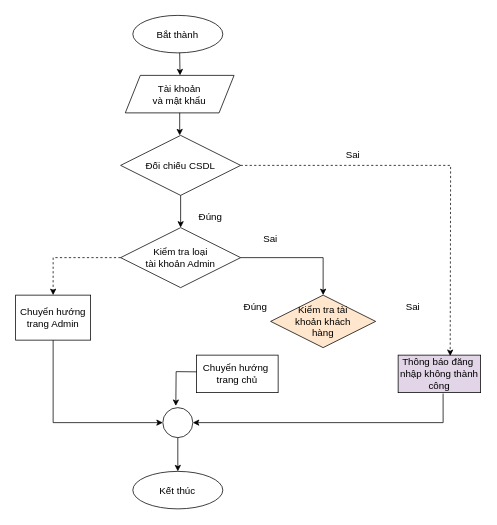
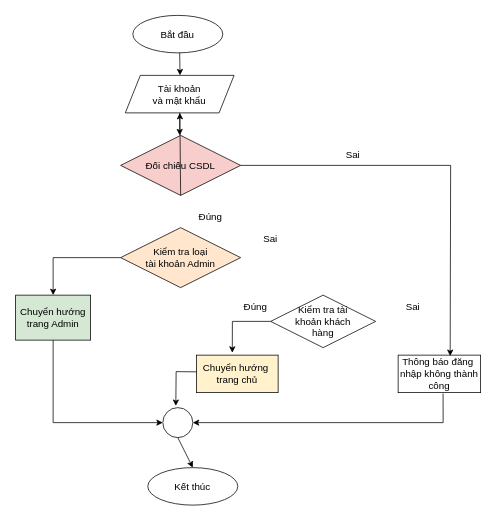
  <mxCell id="0" />
  <mxCell id="1" parent="0" />
- <mxCell id="2" value="Bắt thành" style="ellipse;whiteSpace=wrap;html=1;fontSize=13;" parent="1" vertex="1"><mxGeometry x="176.25" y="20" width="120" height="50" as="geometry" /></mxCell>
+ <mxCell id="2" value="Bắt đầu" style="ellipse;whiteSpace=wrap;html=1;fontSize=13;" parent="1" vertex="1"><mxGeometry x="176.25" y="20" width="120" height="50" as="geometry" /></mxCell>
  <mxCell id="3" value="Tài khoản&lt;br style=&quot;font-size: 13px;&quot;&gt;và mật khẩu" style="shape=parallelogram;perimeter=parallelogramPerimeter;whiteSpace=wrap;html=1;fixedSize=1;fontSize=13;" parent="1" vertex="1"><mxGeometry x="166.25" y="100" width="145" height="50" as="geometry" /></mxCell>
  <mxCell id="4" value="" style="endArrow=classic;html=1;rounded=0;exitX=0.5;exitY=1;exitDx=0;exitDy=0;entryX=0.503;entryY=0;entryDx=0;entryDy=0;entryPerimeter=0;fontSize=13;" parent="1" target="3" edge="1"><mxGeometry width="50" height="50" relative="1" as="geometry"><mxPoint x="238.75" y="70" as="sourcePoint" /><mxPoint x="241.75" y="170" as="targetPoint" /></mxGeometry></mxCell>
- <mxCell id="5" value="Kiểm tra loại&lt;br style=&quot;font-size: 13px;&quot;&gt;tài khoản Admin" style="rhombus;whiteSpace=wrap;html=1;fontSize=13;" parent="1" vertex="1"><mxGeometry x="160" y="303" width="160" height="80" as="geometry" /></mxCell>
- <mxCell id="6" value="Kiểm tra tài &lt;br style=&quot;font-size: 13px;&quot;&gt;khoản khách &lt;br style=&quot;font-size: 13px;&quot;&gt;hàng" style="rhombus;whiteSpace=wrap;html=1;fontSize=13;fillColor=#ffe6cc;" parent="1" vertex="1"><mxGeometry x="360" y="393" width="140" height="70" as="geometry" /></mxCell>
+ <mxCell id="5" value="Kiểm tra loại&lt;br style=&quot;font-size: 13px;&quot;&gt;tài khoản Admin" style="rhombus;whiteSpace=wrap;html=1;fontSize=13;fillColor=#ffe6cc;" parent="1" vertex="1"><mxGeometry x="160" y="303" width="160" height="80" as="geometry" /></mxCell>
+ <mxCell id="6" value="Kiểm tra tài &lt;br style=&quot;font-size: 13px;&quot;&gt;khoản khách &lt;br style=&quot;font-size: 13px;&quot;&gt;hàng" style="rhombus;whiteSpace=wrap;html=1;fontSize=13;" parent="1" vertex="1"><mxGeometry x="360" y="393" width="140" height="70" as="geometry" /></mxCell>
  <mxCell id="7" value="" style="endArrow=classic;html=1;rounded=0;exitX=0.5;exitY=1;exitDx=0;exitDy=0;fontSize=13;" parent="1" source="3" edge="1"><mxGeometry width="50" height="50" relative="1" as="geometry"><mxPoint x="368.75" y="250" as="sourcePoint" /><mxPoint x="238.75" y="180" as="targetPoint" /></mxGeometry></mxCell>
- <mxCell id="8" value="Chuyển hướng trang Admin" style="rounded=0;whiteSpace=wrap;html=1;fontSize=13;" parent="1" vertex="1"><mxGeometry x="20" y="393" width="100" height="60" as="geometry" /></mxCell>
- <mxCell id="9" value="" style="endArrow=classic;html=1;rounded=0;entryX=0.5;entryY=0;entryDx=0;entryDy=0;exitX=0;exitY=0.5;exitDx=0;exitDy=0;fontSize=13;dashed=1;" parent="1" source="5" target="8" edge="1"><mxGeometry width="50" height="50" relative="1" as="geometry"><mxPoint x="170" y="353" as="sourcePoint" /><mxPoint x="30" y="363" as="targetPoint" /><Array as="points"><mxPoint x="70" y="343" /></Array></mxGeometry></mxCell>
+ <mxCell id="8" value="Chuyển hướng trang Admin" style="rounded=0;whiteSpace=wrap;html=1;fontSize=13;fillColor=#d5e8d4;" parent="1" vertex="1"><mxGeometry x="20" y="393" width="100" height="60" as="geometry" /></mxCell>
+ <mxCell id="9" value="" style="endArrow=classic;html=1;rounded=0;entryX=0.5;entryY=0;entryDx=0;entryDy=0;exitX=0;exitY=0.5;exitDx=0;exitDy=0;fontSize=13;" parent="1" source="5" target="8" edge="1"><mxGeometry width="50" height="50" relative="1" as="geometry"><mxPoint x="170" y="353" as="sourcePoint" /><mxPoint x="30" y="363" as="targetPoint" /><Array as="points"><mxPoint x="70" y="343" /></Array></mxGeometry></mxCell>
  <mxCell id="10" value="Đúng" style="text;html=1;strokeColor=none;fillColor=none;align=center;verticalAlign=middle;whiteSpace=wrap;rounded=0;fontSize=13;" parent="1" vertex="1"><mxGeometry x="250" y="273" width="60" height="30" as="geometry" /></mxCell>
  <mxCell id="11" value="Sai" style="text;html=1;strokeColor=none;fillColor=none;align=center;verticalAlign=middle;whiteSpace=wrap;rounded=0;fontSize=13;" parent="1" vertex="1"><mxGeometry x="330" y="303" width="60" height="30" as="geometry" /></mxCell>
- <mxCell id="12" value="" style="endArrow=classic;html=1;rounded=0;exitX=1;exitY=0.5;exitDx=0;exitDy=0;entryX=0.5;entryY=0;entryDx=0;entryDy=0;fontSize=13;" parent="1" source="5" target="6" edge="1"><mxGeometry width="50" height="50" relative="1" as="geometry"><mxPoint x="520" y="273" as="sourcePoint" /><mxPoint x="570" y="223" as="targetPoint" /><Array as="points"><mxPoint x="430" y="343" /></Array></mxGeometry></mxCell>
- <mxCell id="13" value="Chuyển hướng&amp;nbsp;&lt;br style=&quot;font-size: 13px;&quot;&gt;trang chủ" style="rounded=0;whiteSpace=wrap;html=1;fontSize=13;" parent="1" vertex="1"><mxGeometry x="261.25" y="473" width="108.75" height="50" as="geometry" /></mxCell>
- <mxCell id="14" value="Thông báo đăng&amp;nbsp;&lt;br style=&quot;font-size: 13px;&quot;&gt;nhập không thành công" style="rounded=0;whiteSpace=wrap;html=1;fontSize=13;fillColor=#e1d5e7;" parent="1" vertex="1"><mxGeometry x="530" y="473" width="110" height="50" as="geometry" /></mxCell>
+ <mxCell id="13" value="Chuyển hướng&amp;nbsp;&lt;br style=&quot;font-size: 13px;&quot;&gt;trang chủ" style="rounded=0;whiteSpace=wrap;html=1;fontSize=13;fillColor=#fff2cc;" parent="1" vertex="1"><mxGeometry x="261.25" y="473" width="108.75" height="50" as="geometry" /></mxCell>
+ <mxCell id="14" value="Thông báo đăng&amp;nbsp;&lt;br style=&quot;font-size: 13px;&quot;&gt;nhập không thành công" style="rounded=0;whiteSpace=wrap;html=1;fontSize=13;" parent="1" vertex="1"><mxGeometry x="530" y="473" width="110" height="50" as="geometry" /></mxCell>
  <mxCell id="15" value="" style="ellipse;whiteSpace=wrap;html=1;aspect=fixed;fontSize=13;" parent="1" vertex="1"><mxGeometry x="216.25" y="543" width="40" height="40" as="geometry" /></mxCell>
  <mxCell id="16" value="Đúng" style="text;html=1;strokeColor=none;fillColor=none;align=center;verticalAlign=middle;whiteSpace=wrap;rounded=0;fontSize=13;" parent="1" vertex="1"><mxGeometry x="310" y="393" width="60" height="30" as="geometry" /></mxCell>
  <mxCell id="17" value="Sai" style="text;html=1;strokeColor=none;fillColor=none;align=center;verticalAlign=middle;whiteSpace=wrap;rounded=0;fontSize=13;" parent="1" vertex="1"><mxGeometry x="520" y="393" width="60" height="30" as="geometry" /></mxCell>
- <mxCell id="18" value="Kết thúc" style="ellipse;whiteSpace=wrap;html=1;fontSize=13;" parent="1" vertex="1"><mxGeometry x="176.25" y="628" width="120" height="50" as="geometry" /></mxCell>
+ <mxCell id="18" value="Kết thúc" style="ellipse;whiteSpace=wrap;html=1;fontSize=13;" parent="1" vertex="1"><mxGeometry x="196.25" y="623" width="120" height="50" as="geometry" /></mxCell>
  <mxCell id="19" value="" style="endArrow=classic;html=1;rounded=0;exitX=0.5;exitY=1;exitDx=0;exitDy=0;entryX=0.5;entryY=0;entryDx=0;entryDy=0;fontSize=13;" parent="1" source="15" target="18" edge="1"><mxGeometry width="50" height="50" relative="1" as="geometry"><mxPoint x="370" y="793" as="sourcePoint" /><mxPoint x="420" y="743" as="targetPoint" /></mxGeometry></mxCell>
+ <mxCell id="20" value="" style="endArrow=classic;html=1;rounded=0;exitX=0;exitY=0.5;exitDx=0;exitDy=0;entryX=0.438;entryY=-0.064;entryDx=0;entryDy=0;entryPerimeter=0;fontSize=13;" parent="1" source="6" target="13" edge="1"><mxGeometry width="50" height="50" relative="1" as="geometry"><mxPoint x="280" y="473" as="sourcePoint" /><mxPoint x="330" y="423" as="targetPoint" /><Array as="points"><mxPoint x="309" y="428" /></Array></mxGeometry></mxCell>
  <mxCell id="21" value="" style="endArrow=classic;html=1;rounded=0;exitX=0.5;exitY=1;exitDx=0;exitDy=0;entryX=0;entryY=0.5;entryDx=0;entryDy=0;fontSize=13;" parent="1" source="8" target="15" edge="1"><mxGeometry width="50" height="50" relative="1" as="geometry"><mxPoint x="100" y="503" as="sourcePoint" /><mxPoint x="150" y="453" as="targetPoint" /><Array as="points"><mxPoint x="70" y="563" /></Array></mxGeometry></mxCell>
  <mxCell id="22" value="" style="endArrow=classic;html=1;rounded=0;entryX=0.434;entryY=-0.056;entryDx=0;entryDy=0;entryPerimeter=0;exitX=0.002;exitY=0.446;exitDx=0;exitDy=0;exitPerimeter=0;fontSize=13;" parent="1" source="13" target="15" edge="1"><mxGeometry width="50" height="50" relative="1" as="geometry"><mxPoint x="200" y="503" as="sourcePoint" /><mxPoint x="250" y="453" as="targetPoint" /><Array as="points"><mxPoint x="234" y="495" /></Array></mxGeometry></mxCell>
  <mxCell id="23" value="" style="endArrow=classic;html=1;rounded=0;entryX=1;entryY=0.5;entryDx=0;entryDy=0;exitX=0.545;exitY=1.024;exitDx=0;exitDy=0;exitPerimeter=0;fontSize=13;" parent="1" source="14" target="15" edge="1"><mxGeometry width="50" height="50" relative="1" as="geometry"><mxPoint x="390" y="623" as="sourcePoint" /><mxPoint x="440" y="573" as="targetPoint" /><Array as="points"><mxPoint x="590" y="563" /></Array></mxGeometry></mxCell>
- <mxCell id="24" value="Đối chiếu CSDL" style="rhombus;whiteSpace=wrap;html=1;fontSize=13;" vertex="1" parent="1"><mxGeometry x="160" y="180" width="160" height="80" as="geometry" /></mxCell>
- <mxCell id="25" value="" style="endArrow=classic;html=1;rounded=0;exitX=0.5;exitY=1;exitDx=0;exitDy=0;entryX=0.5;entryY=0;entryDx=0;entryDy=0;" edge="1" parent="1" source="24" target="5"><mxGeometry width="50" height="50" relative="1" as="geometry"><mxPoint x="300" y="290" as="sourcePoint" /><mxPoint x="350" y="240" as="targetPoint" /></mxGeometry></mxCell>
- <mxCell id="26" value="" style="endArrow=classic;html=1;rounded=0;exitX=1;exitY=0.5;exitDx=0;exitDy=0;entryX=0.631;entryY=0.023;entryDx=0;entryDy=0;entryPerimeter=0;dashed=1;" edge="1" parent="1" source="24" target="14"><mxGeometry width="50" height="50" relative="1" as="geometry"><mxPoint x="430" y="210" as="sourcePoint" /><mxPoint x="600" y="470" as="targetPoint" /><Array as="points"><mxPoint x="600" y="220" /></Array></mxGeometry></mxCell>
+ <mxCell id="24" value="Đối chiếu CSDL" style="rhombus;whiteSpace=wrap;html=1;fontSize=13;fillColor=#f8cecc;" vertex="1" parent="1"><mxGeometry x="160" y="180" width="160" height="80" as="geometry" /></mxCell>
+ <mxCell id="25" value="" style="endArrow=classic;html=1;rounded=0;exitX=0.5;exitY=1;exitDx=0;exitDy=0;" edge="1" parent="1" source="24" target="3"><mxGeometry width="50" height="50" relative="1" as="geometry"><mxPoint x="300" y="290" as="sourcePoint" /><mxPoint x="350" y="240" as="targetPoint" /></mxGeometry></mxCell>
+ <mxCell id="26" value="" style="endArrow=classic;html=1;rounded=0;exitX=1;exitY=0.5;exitDx=0;exitDy=0;entryX=0.631;entryY=0.023;entryDx=0;entryDy=0;entryPerimeter=0;" edge="1" parent="1" source="24" target="14"><mxGeometry width="50" height="50" relative="1" as="geometry"><mxPoint x="430" y="210" as="sourcePoint" /><mxPoint x="600" y="470" as="targetPoint" /><Array as="points"><mxPoint x="600" y="220" /></Array></mxGeometry></mxCell>
  <mxCell id="27" value="Sai" style="text;html=1;strokeColor=none;fillColor=none;align=center;verticalAlign=middle;whiteSpace=wrap;rounded=0;fontSize=13;" vertex="1" parent="1"><mxGeometry x="440" y="190" width="60" height="30" as="geometry" /></mxCell>
